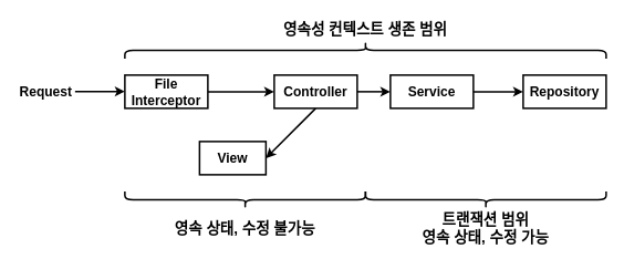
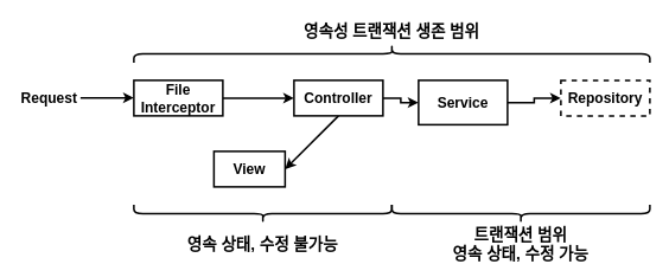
  <mxCell id="0" />
  <mxCell id="1" parent="0" />
  <mxCell id="2" value="" style="edgeStyle=orthogonalEdgeStyle;rounded=0;orthogonalLoop=1;jettySize=auto;html=1;strokeWidth=2;" edge="1" parent="1" source="3" target="6"><mxGeometry relative="1" as="geometry" /></mxCell>
  <mxCell id="3" value="File&lt;br style=&quot;font-size: 16px;&quot;&gt;Interceptor" style="rounded=0;whiteSpace=wrap;html=1;fontStyle=1;fontSize=16;strokeWidth=2;" vertex="1" parent="1"><mxGeometry x="150" y="90" width="100" height="40" as="geometry" /></mxCell>
  <mxCell id="4" style="rounded=0;orthogonalLoop=1;jettySize=auto;html=1;exitX=0.5;exitY=1;exitDx=0;exitDy=0;entryX=1;entryY=0.5;entryDx=0;entryDy=0;strokeWidth=2;" edge="1" parent="1" source="6" target="7"><mxGeometry relative="1" as="geometry" /></mxCell>
  <mxCell id="5" value="" style="edgeStyle=orthogonalEdgeStyle;rounded=0;orthogonalLoop=1;jettySize=auto;html=1;strokeWidth=2;" edge="1" parent="1" source="6" target="9"><mxGeometry relative="1" as="geometry" /></mxCell>
  <mxCell id="6" value="Controller" style="rounded=0;whiteSpace=wrap;html=1;fontStyle=1;fontSize=16;strokeWidth=2;" vertex="1" parent="1"><mxGeometry x="330" y="90" width="100" height="40" as="geometry" /></mxCell>
  <mxCell id="7" value="View" style="rounded=0;whiteSpace=wrap;html=1;fontStyle=1;fontSize=16;strokeWidth=2;" vertex="1" parent="1"><mxGeometry x="240" y="170" width="80" height="40" as="geometry" /></mxCell>
  <mxCell id="8" value="" style="edgeStyle=orthogonalEdgeStyle;rounded=0;orthogonalLoop=1;jettySize=auto;html=1;strokeWidth=2;" edge="1" parent="1" source="9" target="10"><mxGeometry relative="1" as="geometry" /></mxCell>
- <mxCell id="9" value="Service" style="rounded=0;whiteSpace=wrap;html=1;fontStyle=1;fontSize=16;strokeWidth=2;" vertex="1" parent="1"><mxGeometry x="470" y="90" width="100" height="40" as="geometry" /></mxCell>
- <mxCell id="10" value="Repository" style="rounded=0;whiteSpace=wrap;html=1;fontStyle=1;fontSize=16;strokeWidth=2;" vertex="1" parent="1"><mxGeometry x="630" y="90" width="100" height="40" as="geometry" /></mxCell>
+ <mxCell id="9" value="Service" style="rounded=0;whiteSpace=wrap;html=1;fontStyle=1;fontSize=16;strokeWidth=2;" vertex="1" parent="1"><mxGeometry x="470" y="90" width="100" height="50" as="geometry" /></mxCell>
+ <mxCell id="10" value="Repository" style="rounded=0;whiteSpace=wrap;html=1;fontStyle=1;fontSize=16;strokeWidth=2;dashed=1;" vertex="1" parent="1"><mxGeometry x="630" y="90" width="100" height="40" as="geometry" /></mxCell>
  <mxCell id="11" value="" style="shape=curlyBracket;whiteSpace=wrap;html=1;rounded=1;labelPosition=left;verticalLabelPosition=middle;align=right;verticalAlign=middle;direction=south;strokeWidth=2;" vertex="1" parent="1"><mxGeometry x="150" y="50" width="580" height="20" as="geometry" /></mxCell>
- <mxCell id="12" value="영속성 컨텍스트 생존 범위" style="text;html=1;strokeColor=none;fillColor=none;align=center;verticalAlign=middle;whiteSpace=wrap;rounded=0;fontStyle=1;fontSize=18;" vertex="1" parent="1"><mxGeometry x="150" y="20" width="580" height="30" as="geometry" /></mxCell>
+ <mxCell id="12" value="영속성 트랜잭션 생존 범위" style="text;html=1;strokeColor=none;fillColor=none;align=center;verticalAlign=middle;whiteSpace=wrap;rounded=0;fontStyle=1;fontSize=18;" vertex="1" parent="1"><mxGeometry x="150" y="20" width="580" height="30" as="geometry" /></mxCell>
  <mxCell id="13" value="" style="edgeStyle=orthogonalEdgeStyle;rounded=0;orthogonalLoop=1;jettySize=auto;html=1;strokeWidth=2;" edge="1" parent="1"><mxGeometry relative="1" as="geometry"><mxPoint x="90" y="109.76" as="sourcePoint" /><mxPoint x="150" y="109.76" as="targetPoint" /></mxGeometry></mxCell>
  <mxCell id="14" value="Request" style="text;html=1;strokeColor=none;fillColor=none;align=center;verticalAlign=middle;whiteSpace=wrap;rounded=0;fontStyle=1;fontSize=16;" vertex="1" parent="1"><mxGeometry x="20" y="95" width="70" height="30" as="geometry" /></mxCell>
  <mxCell id="15" value="" style="shape=curlyBracket;whiteSpace=wrap;html=1;rounded=1;flipH=1;labelPosition=right;verticalLabelPosition=middle;align=left;verticalAlign=middle;direction=north;strokeWidth=2;" vertex="1" parent="1"><mxGeometry x="150" y="230" width="290" height="20" as="geometry" /></mxCell>
  <mxCell id="16" value="영속 상태, 수정 불가능" style="text;html=1;strokeColor=none;fillColor=none;align=center;verticalAlign=middle;whiteSpace=wrap;rounded=0;fontStyle=1;fontSize=18;" vertex="1" parent="1"><mxGeometry x="150" y="260" width="290" height="30" as="geometry" /></mxCell>
  <mxCell id="17" value="" style="shape=curlyBracket;whiteSpace=wrap;html=1;rounded=1;flipH=1;labelPosition=right;verticalLabelPosition=middle;align=left;verticalAlign=middle;direction=north;strokeWidth=2;" vertex="1" parent="1"><mxGeometry x="440" y="230" width="290" height="20" as="geometry" /></mxCell>
  <mxCell id="18" value="트랜잭션 범위&lt;br&gt;영속 상태, 수정 가능" style="text;html=1;strokeColor=none;fillColor=none;align=center;verticalAlign=middle;whiteSpace=wrap;rounded=0;fontStyle=1;fontSize=18;" vertex="1" parent="1"><mxGeometry x="440" y="260" width="290" height="30" as="geometry" /></mxCell>
